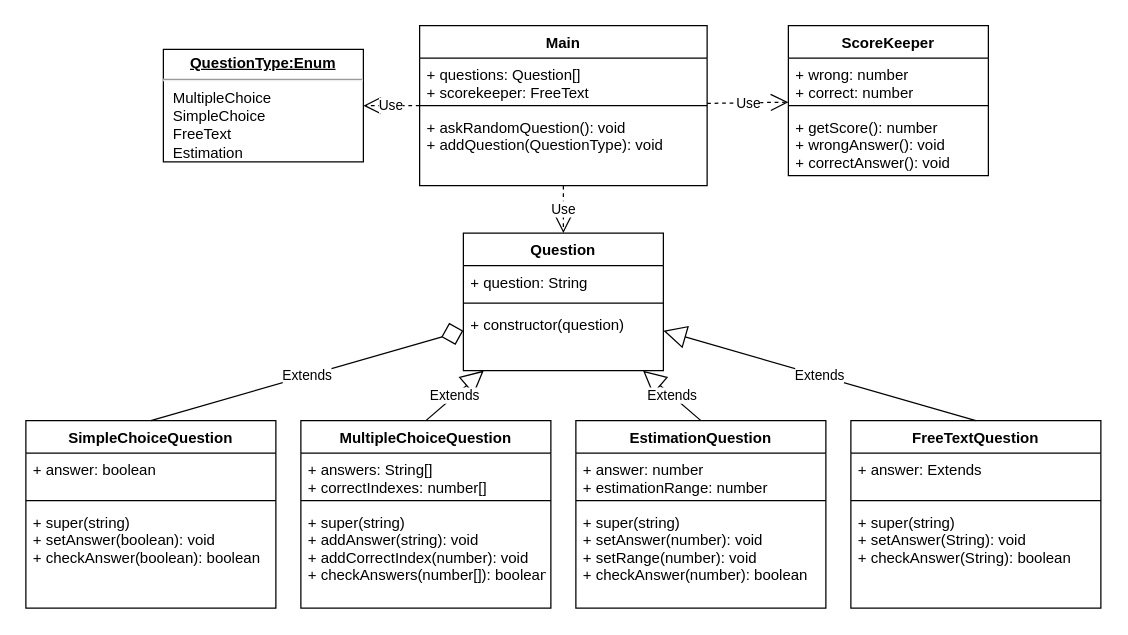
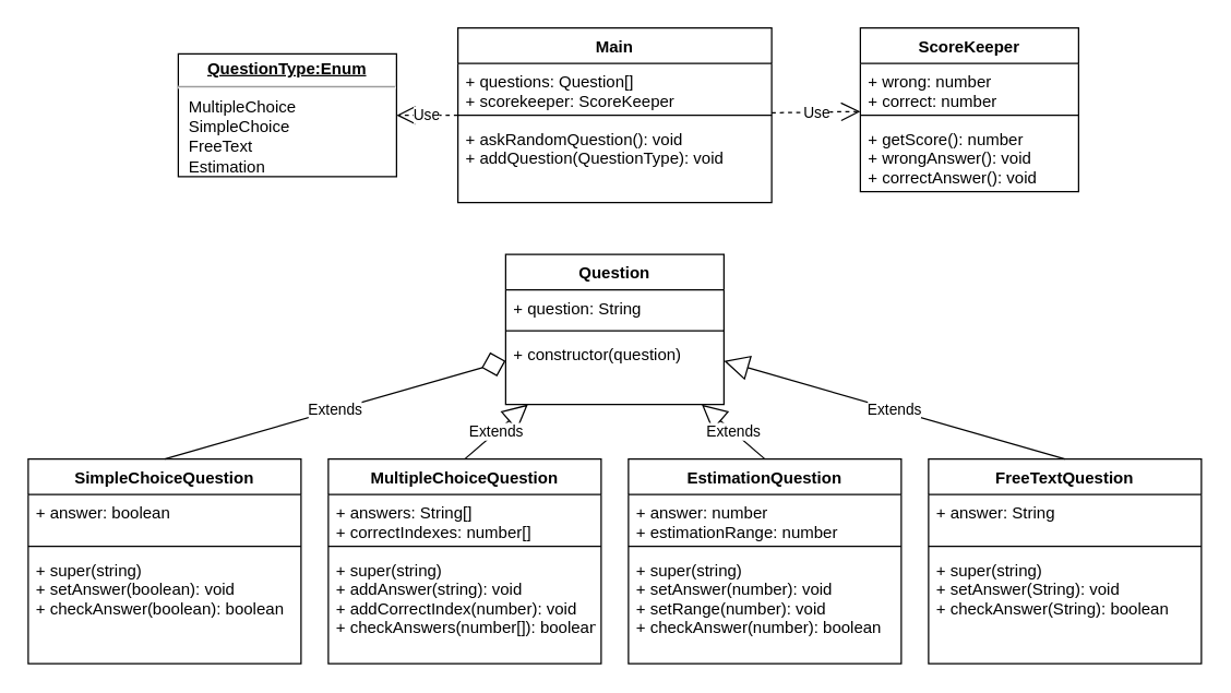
  <mxCell id="0" />
  <mxCell id="1" parent="0" />
  <mxCell id="2" value="&lt;p style=&quot;margin: 0px ; margin-top: 4px ; text-align: center ; text-decoration: underline&quot;&gt;&lt;b&gt;QuestionType:Enum&lt;/b&gt;&lt;/p&gt;&lt;hr&gt;&lt;p style=&quot;margin: 0px ; margin-left: 8px&quot;&gt;MultipleChoice&lt;br&gt;SimpleChoice&lt;/p&gt;&lt;p style=&quot;margin: 0px ; margin-left: 8px&quot;&gt;FreeText&lt;/p&gt;&lt;p style=&quot;margin: 0px ; margin-left: 8px&quot;&gt;Estimation&lt;br&gt;&lt;br&gt;&lt;/p&gt;" style="verticalAlign=top;align=left;overflow=fill;fontSize=12;fontFamily=Helvetica;html=1;" vertex="1" parent="1"><mxGeometry x="130" y="39" width="160" height="90" as="geometry" /></mxCell>
  <mxCell id="3" value="SimpleChoiceQuestion" style="swimlane;fontStyle=1;align=center;verticalAlign=top;childLayout=stackLayout;horizontal=1;startSize=26;horizontalStack=0;resizeParent=1;resizeParentMax=0;resizeLast=0;collapsible=1;marginBottom=0;" vertex="1" parent="1"><mxGeometry x="20" y="336" width="200" height="150" as="geometry" /></mxCell>
  <mxCell id="4" value="+ answer: boolean" style="text;strokeColor=none;fillColor=none;align=left;verticalAlign=top;spacingLeft=4;spacingRight=4;overflow=hidden;rotatable=0;points=[[0,0.5],[1,0.5]];portConstraint=eastwest;" vertex="1" parent="3"><mxGeometry y="26" width="200" height="34" as="geometry" /></mxCell>
  <mxCell id="5" value="" style="line;strokeWidth=1;fillColor=none;align=left;verticalAlign=middle;spacingTop=-1;spacingLeft=3;spacingRight=3;rotatable=0;labelPosition=right;points=[];portConstraint=eastwest;" vertex="1" parent="3"><mxGeometry y="60" width="200" height="8" as="geometry" /></mxCell>
  <mxCell id="6" value="+ super(string)&#10;+ setAnswer(boolean): void&#10;+ checkAnswer(boolean): boolean" style="text;strokeColor=none;fillColor=none;align=left;verticalAlign=top;spacingLeft=4;spacingRight=4;overflow=hidden;rotatable=0;points=[[0,0.5],[1,0.5]];portConstraint=eastwest;" vertex="1" parent="3"><mxGeometry y="68" width="200" height="82" as="geometry" /></mxCell>
  <mxCell id="7" value="MultipleChoiceQuestion" style="swimlane;fontStyle=1;align=center;verticalAlign=top;childLayout=stackLayout;horizontal=1;startSize=26;horizontalStack=0;resizeParent=1;resizeParentMax=0;resizeLast=0;collapsible=1;marginBottom=0;" vertex="1" parent="1"><mxGeometry x="240" y="336" width="200" height="150" as="geometry" /></mxCell>
  <mxCell id="8" value="+ answers: String[]&#10;+ correctIndexes: number[]" style="text;strokeColor=none;fillColor=none;align=left;verticalAlign=top;spacingLeft=4;spacingRight=4;overflow=hidden;rotatable=0;points=[[0,0.5],[1,0.5]];portConstraint=eastwest;" vertex="1" parent="7"><mxGeometry y="26" width="200" height="34" as="geometry" /></mxCell>
  <mxCell id="9" value="" style="line;strokeWidth=1;fillColor=none;align=left;verticalAlign=middle;spacingTop=-1;spacingLeft=3;spacingRight=3;rotatable=0;labelPosition=right;points=[];portConstraint=eastwest;" vertex="1" parent="7"><mxGeometry y="60" width="200" height="8" as="geometry" /></mxCell>
  <mxCell id="10" value="+ super(string)&#10;+ addAnswer(string): void&#10;+ addCorrectIndex(number): void&#10;+ checkAnswers(number[]): boolean" style="text;strokeColor=none;fillColor=none;align=left;verticalAlign=top;spacingLeft=4;spacingRight=4;overflow=hidden;rotatable=0;points=[[0,0.5],[1,0.5]];portConstraint=eastwest;" vertex="1" parent="7"><mxGeometry y="68" width="200" height="82" as="geometry" /></mxCell>
  <mxCell id="11" value="EstimationQuestion" style="swimlane;fontStyle=1;align=center;verticalAlign=top;childLayout=stackLayout;horizontal=1;startSize=26;horizontalStack=0;resizeParent=1;resizeParentMax=0;resizeLast=0;collapsible=1;marginBottom=0;" vertex="1" parent="1"><mxGeometry x="460" y="336" width="200" height="150" as="geometry" /></mxCell>
  <mxCell id="12" value="Extends" style="endArrow=block;endSize=16;endFill=0;html=1;" edge="1" parent="11" target="30"><mxGeometry width="160" relative="1" as="geometry"><mxPoint x="100" as="sourcePoint" /><mxPoint x="260" as="targetPoint" /></mxGeometry></mxCell>
  <mxCell id="13" value="+ answer: number&#10;+ estimationRange: number" style="text;strokeColor=none;fillColor=none;align=left;verticalAlign=top;spacingLeft=4;spacingRight=4;overflow=hidden;rotatable=0;points=[[0,0.5],[1,0.5]];portConstraint=eastwest;" vertex="1" parent="11"><mxGeometry y="26" width="200" height="34" as="geometry" /></mxCell>
  <mxCell id="14" value="" style="line;strokeWidth=1;fillColor=none;align=left;verticalAlign=middle;spacingTop=-1;spacingLeft=3;spacingRight=3;rotatable=0;labelPosition=right;points=[];portConstraint=eastwest;" vertex="1" parent="11"><mxGeometry y="60" width="200" height="8" as="geometry" /></mxCell>
  <mxCell id="15" value="+ super(string)&#10;+ setAnswer(number): void&#10;+ setRange(number): void&#10;+ checkAnswer(number): boolean" style="text;strokeColor=none;fillColor=none;align=left;verticalAlign=top;spacingLeft=4;spacingRight=4;overflow=hidden;rotatable=0;points=[[0,0.5],[1,0.5]];portConstraint=eastwest;" vertex="1" parent="11"><mxGeometry y="68" width="200" height="82" as="geometry" /></mxCell>
  <mxCell id="16" value="FreeTextQuestion" style="swimlane;fontStyle=1;align=center;verticalAlign=top;childLayout=stackLayout;horizontal=1;startSize=26;horizontalStack=0;resizeParent=1;resizeParentMax=0;resizeLast=0;collapsible=1;marginBottom=0;" vertex="1" parent="1"><mxGeometry x="680" y="336" width="200" height="150" as="geometry" /></mxCell>
- <mxCell id="17" value="+ answer: Extends" style="text;strokeColor=none;fillColor=none;align=left;verticalAlign=top;spacingLeft=4;spacingRight=4;overflow=hidden;rotatable=0;points=[[0,0.5],[1,0.5]];portConstraint=eastwest;" vertex="1" parent="16"><mxGeometry y="26" width="200" height="34" as="geometry" /></mxCell>
+ <mxCell id="17" value="+ answer: String" style="text;strokeColor=none;fillColor=none;align=left;verticalAlign=top;spacingLeft=4;spacingRight=4;overflow=hidden;rotatable=0;points=[[0,0.5],[1,0.5]];portConstraint=eastwest;" vertex="1" parent="16"><mxGeometry y="26" width="200" height="34" as="geometry" /></mxCell>
  <mxCell id="18" value="" style="line;strokeWidth=1;fillColor=none;align=left;verticalAlign=middle;spacingTop=-1;spacingLeft=3;spacingRight=3;rotatable=0;labelPosition=right;points=[];portConstraint=eastwest;" vertex="1" parent="16"><mxGeometry y="60" width="200" height="8" as="geometry" /></mxCell>
  <mxCell id="19" value="+ super(string)&#10;+ setAnswer(String): void&#10;+ checkAnswer(String): boolean" style="text;strokeColor=none;fillColor=none;align=left;verticalAlign=top;spacingLeft=4;spacingRight=4;overflow=hidden;rotatable=0;points=[[0,0.5],[1,0.5]];portConstraint=eastwest;" vertex="1" parent="16"><mxGeometry y="68" width="200" height="82" as="geometry" /></mxCell>
  <mxCell id="20" value="Main" style="swimlane;fontStyle=1;align=center;verticalAlign=top;childLayout=stackLayout;horizontal=1;startSize=26;horizontalStack=0;resizeParent=1;resizeParentMax=0;resizeLast=0;collapsible=1;marginBottom=0;" vertex="1" parent="1"><mxGeometry x="335" y="20" width="230" height="128" as="geometry" /></mxCell>
- <mxCell id="21" value="+ questions: Question[]&#10;+ scorekeeper: FreeText" style="text;strokeColor=none;fillColor=none;align=left;verticalAlign=top;spacingLeft=4;spacingRight=4;overflow=hidden;rotatable=0;points=[[0,0.5],[1,0.5]];portConstraint=eastwest;" vertex="1" parent="20"><mxGeometry y="26" width="230" height="34" as="geometry" /></mxCell>
+ <mxCell id="21" value="+ questions: Question[]&#10;+ scorekeeper: ScoreKeeper" style="text;strokeColor=none;fillColor=none;align=left;verticalAlign=top;spacingLeft=4;spacingRight=4;overflow=hidden;rotatable=0;points=[[0,0.5],[1,0.5]];portConstraint=eastwest;" vertex="1" parent="20"><mxGeometry y="26" width="230" height="34" as="geometry" /></mxCell>
  <mxCell id="22" value="" style="line;strokeWidth=1;fillColor=none;align=left;verticalAlign=middle;spacingTop=-1;spacingLeft=3;spacingRight=3;rotatable=0;labelPosition=right;points=[];portConstraint=eastwest;" vertex="1" parent="20"><mxGeometry y="60" width="230" height="8" as="geometry" /></mxCell>
  <mxCell id="23" value="+ askRandomQuestion(): void&#10;+ addQuestion(QuestionType): void" style="text;strokeColor=none;fillColor=none;align=left;verticalAlign=top;spacingLeft=4;spacingRight=4;overflow=hidden;rotatable=0;points=[[0,0.5],[1,0.5]];portConstraint=eastwest;" vertex="1" parent="20"><mxGeometry y="68" width="230" height="60" as="geometry" /></mxCell>
  <mxCell id="24" value="ScoreKeeper" style="swimlane;fontStyle=1;align=center;verticalAlign=top;childLayout=stackLayout;horizontal=1;startSize=26;horizontalStack=0;resizeParent=1;resizeParentMax=0;resizeLast=0;collapsible=1;marginBottom=0;" vertex="1" parent="1"><mxGeometry x="630" y="20" width="160" height="120" as="geometry" /></mxCell>
  <mxCell id="25" value="+ wrong: number&#10;+ correct: number" style="text;strokeColor=none;fillColor=none;align=left;verticalAlign=top;spacingLeft=4;spacingRight=4;overflow=hidden;rotatable=0;points=[[0,0.5],[1,0.5]];portConstraint=eastwest;" vertex="1" parent="24"><mxGeometry y="26" width="160" height="34" as="geometry" /></mxCell>
  <mxCell id="26" value="" style="line;strokeWidth=1;fillColor=none;align=left;verticalAlign=middle;spacingTop=-1;spacingLeft=3;spacingRight=3;rotatable=0;labelPosition=right;points=[];portConstraint=eastwest;" vertex="1" parent="24"><mxGeometry y="60" width="160" height="8" as="geometry" /></mxCell>
  <mxCell id="27" value="+ getScore(): number&#10;+ wrongAnswer(): void&#10;+ correctAnswer(): void" style="text;strokeColor=none;fillColor=none;align=left;verticalAlign=top;spacingLeft=4;spacingRight=4;overflow=hidden;rotatable=0;points=[[0,0.5],[1,0.5]];portConstraint=eastwest;" vertex="1" parent="24"><mxGeometry y="68" width="160" height="52" as="geometry" /></mxCell>
  <mxCell id="28" value="Extends" style="endArrow=diamond;endSize=16;endFill=0;html=1;exitX=0.5;exitY=0;exitDx=0;exitDy=0;" edge="1" parent="1" source="3" target="30"><mxGeometry width="160" relative="1" as="geometry"><mxPoint x="110" y="216" as="sourcePoint" /><mxPoint x="270" y="216" as="targetPoint" /></mxGeometry></mxCell>
  <mxCell id="29" value="Extends" style="endArrow=block;endSize=16;endFill=0;html=1;exitX=0.5;exitY=0;exitDx=0;exitDy=0;" edge="1" parent="1" source="7" target="30"><mxGeometry width="160" relative="1" as="geometry"><mxPoint x="130" y="346" as="sourcePoint" /><mxPoint x="380" y="281.606" as="targetPoint" /></mxGeometry></mxCell>
  <mxCell id="30" value="Question" style="swimlane;fontStyle=1;align=center;verticalAlign=top;childLayout=stackLayout;horizontal=1;startSize=26;horizontalStack=0;resizeParent=1;resizeParentMax=0;resizeLast=0;collapsible=1;marginBottom=0;" vertex="1" parent="1"><mxGeometry x="370" y="186" width="160" height="110" as="geometry" /></mxCell>
  <mxCell id="31" value="+ question: String" style="text;strokeColor=none;fillColor=none;align=left;verticalAlign=top;spacingLeft=4;spacingRight=4;overflow=hidden;rotatable=0;points=[[0,0.5],[1,0.5]];portConstraint=eastwest;" vertex="1" parent="30"><mxGeometry y="26" width="160" height="26" as="geometry" /></mxCell>
  <mxCell id="32" value="" style="line;strokeWidth=1;fillColor=none;align=left;verticalAlign=middle;spacingTop=-1;spacingLeft=3;spacingRight=3;rotatable=0;labelPosition=right;points=[];portConstraint=eastwest;" vertex="1" parent="30"><mxGeometry y="52" width="160" height="8" as="geometry" /></mxCell>
  <mxCell id="33" value="+ constructor(question)&#10;" style="text;strokeColor=none;fillColor=none;align=left;verticalAlign=top;spacingLeft=4;spacingRight=4;overflow=hidden;rotatable=0;points=[[0,0.5],[1,0.5]];portConstraint=eastwest;" vertex="1" parent="30"><mxGeometry y="60" width="160" height="50" as="geometry" /></mxCell>
  <mxCell id="34" value="Extends" style="endArrow=block;endSize=16;endFill=0;html=1;exitX=0.5;exitY=0;exitDx=0;exitDy=0;" edge="1" parent="1" source="16" target="30"><mxGeometry width="160" relative="1" as="geometry"><mxPoint x="770" y="356" as="sourcePoint" /><mxPoint x="930" y="356" as="targetPoint" /></mxGeometry></mxCell>
  <mxCell id="35" value="Use" style="endArrow=open;endSize=12;dashed=1;html=1;entryX=1;entryY=0.5;entryDx=0;entryDy=0;" edge="1" parent="1" source="20" target="2"><mxGeometry width="160" relative="1" as="geometry"><mxPoint x="280" y="186" as="sourcePoint" /><mxPoint x="120" y="186" as="targetPoint" /></mxGeometry></mxCell>
  <mxCell id="36" value="Use" style="endArrow=open;endSize=12;dashed=1;html=1;" edge="1" parent="1" source="20" target="24"><mxGeometry width="160" relative="1" as="geometry"><mxPoint x="970" y="196" as="sourcePoint" /><mxPoint x="810" y="196" as="targetPoint" /></mxGeometry></mxCell>
- <mxCell id="37" value="Use" style="endArrow=open;endSize=12;dashed=1;html=1;" edge="1" parent="1" source="20" target="30"><mxGeometry width="160" relative="1" as="geometry"><mxPoint x="220" y="196" as="sourcePoint" /><mxPoint x="380" y="196" as="targetPoint" /></mxGeometry></mxCell>
